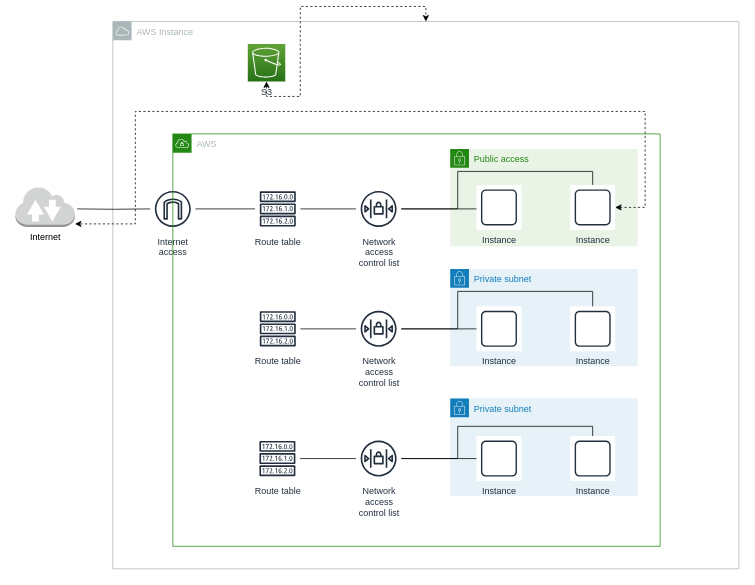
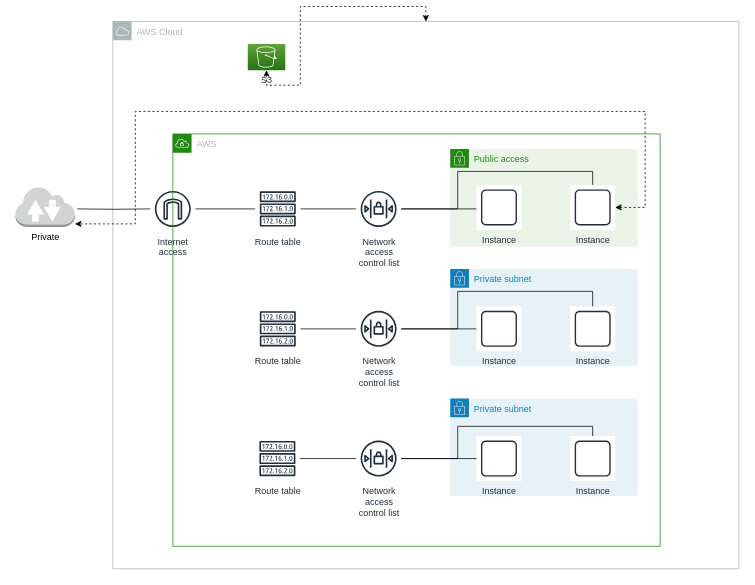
  <mxCell id="0" />
  <mxCell id="1" parent="0" />
- <mxCell id="2" value="AWS Instance" style="sketch=0;outlineConnect=0;gradientColor=none;html=1;whiteSpace=wrap;fontSize=12;fontStyle=0;shape=mxgraph.aws4.group;grIcon=mxgraph.aws4.group_aws_cloud;strokeColor=#AAB7B8;fillColor=none;verticalAlign=top;align=left;spacingLeft=30;fontColor=#AAB7B8;dashed=0;" parent="1" vertex="1"><mxGeometry x="150" y="20" width="835" height="730" as="geometry" /></mxCell>
+ <mxCell id="2" value="AWS Cloud" style="sketch=0;outlineConnect=0;gradientColor=none;html=1;whiteSpace=wrap;fontSize=12;fontStyle=0;shape=mxgraph.aws4.group;grIcon=mxgraph.aws4.group_aws_cloud;strokeColor=#AAB7B8;fillColor=none;verticalAlign=top;align=left;spacingLeft=30;fontColor=#AAB7B8;dashed=0;" parent="1" vertex="1"><mxGeometry x="150" y="20" width="835" height="730" as="geometry" /></mxCell>
  <mxCell id="3" value="Public access" style="points=[[0,0],[0.25,0],[0.5,0],[0.75,0],[1,0],[1,0.25],[1,0.5],[1,0.75],[1,1],[0.75,1],[0.5,1],[0.25,1],[0,1],[0,0.75],[0,0.5],[0,0.25]];outlineConnect=0;gradientColor=none;html=1;whiteSpace=wrap;fontSize=12;fontStyle=0;container=1;pointerEvents=0;collapsible=0;recursiveResize=0;shape=mxgraph.aws4.group;grIcon=mxgraph.aws4.group_security_group;grStroke=0;strokeColor=#248814;fillColor=#E9F3E6;verticalAlign=top;align=left;spacingLeft=30;fontColor=#248814;dashed=0;" parent="1" vertex="1"><mxGeometry x="600" y="190" width="250" height="130" as="geometry" /></mxCell>
  <mxCell id="4" value="Instance" style="sketch=0;outlineConnect=0;fontColor=#232F3E;gradientColor=none;strokeColor=#232F3E;fillColor=#ffffff;dashed=0;verticalLabelPosition=bottom;verticalAlign=top;align=center;html=1;fontSize=12;fontStyle=0;aspect=fixed;shape=mxgraph.aws4.resourceIcon;resIcon=mxgraph.aws4.instance;flipV=0;" parent="3" vertex="1"><mxGeometry x="35" y="48" width="60" height="60" as="geometry" /></mxCell>
  <mxCell id="5" value="Instance" style="sketch=0;outlineConnect=0;fontColor=#232F3E;gradientColor=none;strokeColor=#232F3E;fillColor=#ffffff;dashed=0;verticalLabelPosition=bottom;verticalAlign=top;align=center;html=1;fontSize=12;fontStyle=0;aspect=fixed;shape=mxgraph.aws4.resourceIcon;resIcon=mxgraph.aws4.instance;flipV=0;" parent="3" vertex="1"><mxGeometry x="160" y="48" width="60" height="60" as="geometry" /></mxCell>
  <mxCell id="6" style="edgeStyle=orthogonalEdgeStyle;rounded=0;orthogonalLoop=1;jettySize=auto;html=1;endArrow=none;endFill=0;" parent="1" target="8" edge="1"><mxGeometry relative="1" as="geometry"><mxPoint x="102.5" y="270" as="sourcePoint" /></mxGeometry></mxCell>
  <mxCell id="7" style="edgeStyle=orthogonalEdgeStyle;rounded=0;orthogonalLoop=1;jettySize=auto;html=1;endArrow=none;endFill=0;" parent="1" source="8" target="10" edge="1"><mxGeometry relative="1" as="geometry" /></mxCell>
  <mxCell id="8" value="Internet&#10;access" style="sketch=0;outlineConnect=0;fontColor=#232F3E;gradientColor=none;strokeColor=#232F3E;fillColor=#ffffff;dashed=0;verticalLabelPosition=bottom;verticalAlign=top;align=center;html=1;fontSize=12;fontStyle=0;aspect=fixed;shape=mxgraph.aws4.resourceIcon;resIcon=mxgraph.aws4.internet_gateway;flipV=0;" parent="1" vertex="1"><mxGeometry x="200" y="240" width="60" height="60" as="geometry" /></mxCell>
  <mxCell id="9" style="edgeStyle=orthogonalEdgeStyle;rounded=0;orthogonalLoop=1;jettySize=auto;html=1;endArrow=none;endFill=0;" parent="1" source="10" target="14" edge="1"><mxGeometry relative="1" as="geometry" /></mxCell>
  <mxCell id="10" value="Route table" style="sketch=0;outlineConnect=0;fontColor=#232F3E;gradientColor=none;strokeColor=#232F3E;fillColor=#ffffff;dashed=0;verticalLabelPosition=bottom;verticalAlign=top;align=center;html=1;fontSize=12;fontStyle=0;aspect=fixed;shape=mxgraph.aws4.resourceIcon;resIcon=mxgraph.aws4.route_table;flipV=0;" parent="1" vertex="1"><mxGeometry x="340" y="240" width="60" height="60" as="geometry" /></mxCell>
  <mxCell id="11" style="edgeStyle=orthogonalEdgeStyle;rounded=0;orthogonalLoop=1;jettySize=auto;html=1;endArrow=none;endFill=0;" parent="1" source="14" target="4" edge="1"><mxGeometry relative="1" as="geometry"><Array as="points"><mxPoint x="610" y="270" /><mxPoint x="610" y="270" /></Array></mxGeometry></mxCell>
  <mxCell id="12" style="edgeStyle=orthogonalEdgeStyle;rounded=0;orthogonalLoop=1;jettySize=auto;html=1;endArrow=none;endFill=0;" parent="1" source="14" target="5" edge="1"><mxGeometry relative="1" as="geometry"><Array as="points"><mxPoint x="610" y="270" /><mxPoint x="610" y="220" /><mxPoint x="790" y="220" /></Array></mxGeometry></mxCell>
  <mxCell id="13" value="AWS" style="points=[[0,0],[0.25,0],[0.5,0],[0.75,0],[1,0],[1,0.25],[1,0.5],[1,0.75],[1,1],[0.75,1],[0.5,1],[0.25,1],[0,1],[0,0.75],[0,0.5],[0,0.25]];outlineConnect=0;gradientColor=none;html=1;whiteSpace=wrap;fontSize=12;fontStyle=0;container=1;pointerEvents=0;collapsible=0;recursiveResize=0;shape=mxgraph.aws4.group;grIcon=mxgraph.aws4.group_vpc;strokeColor=#248814;fillColor=none;verticalAlign=top;align=left;spacingLeft=30;fontColor=#AAB7B8;dashed=0;" parent="1" vertex="1"><mxGeometry x="230" y="170" width="650" height="550" as="geometry" /></mxCell>
  <mxCell id="14" value="Network&#10;access&#10;control list" style="sketch=0;outlineConnect=0;fontColor=#232F3E;gradientColor=none;strokeColor=#232F3E;fillColor=#ffffff;dashed=0;verticalLabelPosition=bottom;verticalAlign=top;align=center;html=1;fontSize=12;fontStyle=0;aspect=fixed;shape=mxgraph.aws4.resourceIcon;resIcon=mxgraph.aws4.network_access_control_list;flipV=0;" parent="1" vertex="1"><mxGeometry x="474.5" y="240" width="60" height="60" as="geometry" /></mxCell>
  <mxCell id="15" value="Private subnet" style="points=[[0,0],[0.25,0],[0.5,0],[0.75,0],[1,0],[1,0.25],[1,0.5],[1,0.75],[1,1],[0.75,1],[0.5,1],[0.25,1],[0,1],[0,0.75],[0,0.5],[0,0.25]];outlineConnect=0;gradientColor=none;html=1;whiteSpace=wrap;fontSize=12;fontStyle=0;container=1;pointerEvents=0;collapsible=0;recursiveResize=0;shape=mxgraph.aws4.group;grIcon=mxgraph.aws4.group_security_group;grStroke=0;strokeColor=#147EBA;fillColor=#E6F2F8;verticalAlign=top;align=left;spacingLeft=30;fontColor=#147EBA;dashed=0;" parent="1" vertex="1"><mxGeometry x="600" y="350" width="250" height="130" as="geometry" /></mxCell>
  <mxCell id="16" value="Instance" style="sketch=0;outlineConnect=0;fontColor=#232F3E;gradientColor=none;strokeColor=#232F3E;fillColor=#ffffff;dashed=0;verticalLabelPosition=bottom;verticalAlign=top;align=center;html=1;fontSize=12;fontStyle=0;aspect=fixed;shape=mxgraph.aws4.resourceIcon;resIcon=mxgraph.aws4.instance;flipV=0;" parent="15" vertex="1"><mxGeometry x="35" y="50" width="60" height="60" as="geometry" /></mxCell>
  <mxCell id="17" value="Instance" style="sketch=0;outlineConnect=0;fontColor=#232F3E;gradientColor=none;strokeColor=#232F3E;fillColor=#ffffff;dashed=0;verticalLabelPosition=bottom;verticalAlign=top;align=center;html=1;fontSize=12;fontStyle=0;aspect=fixed;shape=mxgraph.aws4.resourceIcon;resIcon=mxgraph.aws4.instance;flipV=0;" parent="15" vertex="1"><mxGeometry x="160" y="50" width="60" height="60" as="geometry" /></mxCell>
  <mxCell id="18" style="edgeStyle=orthogonalEdgeStyle;rounded=0;orthogonalLoop=1;jettySize=auto;html=1;endArrow=none;endFill=0;" parent="1" source="19" target="22" edge="1"><mxGeometry relative="1" as="geometry" /></mxCell>
  <mxCell id="19" value="Route table" style="sketch=0;outlineConnect=0;fontColor=#232F3E;gradientColor=none;strokeColor=#232F3E;fillColor=#ffffff;dashed=0;verticalLabelPosition=bottom;verticalAlign=top;align=center;html=1;fontSize=12;fontStyle=0;aspect=fixed;shape=mxgraph.aws4.resourceIcon;resIcon=mxgraph.aws4.route_table;flipV=0;" parent="1" vertex="1"><mxGeometry x="340" y="400" width="60" height="60" as="geometry" /></mxCell>
  <mxCell id="20" style="edgeStyle=orthogonalEdgeStyle;rounded=0;orthogonalLoop=1;jettySize=auto;html=1;endArrow=none;endFill=0;" parent="1" source="22" target="16" edge="1"><mxGeometry relative="1" as="geometry" /></mxCell>
  <mxCell id="21" style="edgeStyle=orthogonalEdgeStyle;rounded=0;orthogonalLoop=1;jettySize=auto;html=1;endArrow=none;endFill=0;" parent="1" source="22" target="17" edge="1"><mxGeometry relative="1" as="geometry"><Array as="points"><mxPoint x="610" y="430" /><mxPoint x="610" y="380" /><mxPoint x="790" y="380" /></Array></mxGeometry></mxCell>
  <mxCell id="22" value="Network&#10;access&#10;control list" style="sketch=0;outlineConnect=0;fontColor=#232F3E;gradientColor=none;strokeColor=#232F3E;fillColor=#ffffff;dashed=0;verticalLabelPosition=bottom;verticalAlign=top;align=center;html=1;fontSize=12;fontStyle=0;aspect=fixed;shape=mxgraph.aws4.resourceIcon;resIcon=mxgraph.aws4.network_access_control_list;flipV=0;" parent="1" vertex="1"><mxGeometry x="474.5" y="400" width="60" height="60" as="geometry" /></mxCell>
  <mxCell id="23" value="Private subnet" style="points=[[0,0],[0.25,0],[0.5,0],[0.75,0],[1,0],[1,0.25],[1,0.5],[1,0.75],[1,1],[0.75,1],[0.5,1],[0.25,1],[0,1],[0,0.75],[0,0.5],[0,0.25]];outlineConnect=0;gradientColor=none;html=1;whiteSpace=wrap;fontSize=12;fontStyle=0;container=1;pointerEvents=0;collapsible=0;recursiveResize=0;shape=mxgraph.aws4.group;grIcon=mxgraph.aws4.group_security_group;grStroke=0;strokeColor=#147EBA;fillColor=#E6F2F8;verticalAlign=top;align=left;spacingLeft=30;fontColor=#147EBA;dashed=0;" parent="1" vertex="1"><mxGeometry x="600" y="523" width="250" height="130" as="geometry" /></mxCell>
  <mxCell id="24" value="Instance" style="sketch=0;outlineConnect=0;fontColor=#232F3E;gradientColor=none;strokeColor=#232F3E;fillColor=#ffffff;dashed=0;verticalLabelPosition=bottom;verticalAlign=top;align=center;html=1;fontSize=12;fontStyle=0;aspect=fixed;shape=mxgraph.aws4.resourceIcon;resIcon=mxgraph.aws4.instance;flipV=0;" parent="23" vertex="1"><mxGeometry x="35" y="50" width="60" height="60" as="geometry" /></mxCell>
  <mxCell id="25" value="Instance" style="sketch=0;outlineConnect=0;fontColor=#232F3E;gradientColor=none;strokeColor=#232F3E;fillColor=#ffffff;dashed=0;verticalLabelPosition=bottom;verticalAlign=top;align=center;html=1;fontSize=12;fontStyle=0;aspect=fixed;shape=mxgraph.aws4.resourceIcon;resIcon=mxgraph.aws4.instance;flipV=0;" parent="23" vertex="1"><mxGeometry x="160" y="50" width="60" height="60" as="geometry" /></mxCell>
  <mxCell id="26" style="edgeStyle=orthogonalEdgeStyle;rounded=0;orthogonalLoop=1;jettySize=auto;html=1;endArrow=none;endFill=0;" parent="1" source="27" target="30" edge="1"><mxGeometry relative="1" as="geometry" /></mxCell>
  <mxCell id="27" value="Route table" style="sketch=0;outlineConnect=0;fontColor=#232F3E;gradientColor=none;strokeColor=#232F3E;fillColor=#ffffff;dashed=0;verticalLabelPosition=bottom;verticalAlign=top;align=center;html=1;fontSize=12;fontStyle=0;aspect=fixed;shape=mxgraph.aws4.resourceIcon;resIcon=mxgraph.aws4.route_table;flipV=0;" parent="1" vertex="1"><mxGeometry x="339.5" y="573" width="60" height="60" as="geometry" /></mxCell>
  <mxCell id="28" style="edgeStyle=orthogonalEdgeStyle;rounded=0;orthogonalLoop=1;jettySize=auto;html=1;endArrow=none;endFill=0;" parent="1" source="30" target="24" edge="1"><mxGeometry relative="1" as="geometry" /></mxCell>
  <mxCell id="29" style="edgeStyle=orthogonalEdgeStyle;rounded=0;orthogonalLoop=1;jettySize=auto;html=1;endArrow=none;endFill=0;" parent="1" source="30" target="25" edge="1"><mxGeometry relative="1" as="geometry"><Array as="points"><mxPoint x="610" y="603" /><mxPoint x="610" y="560" /><mxPoint x="790" y="560" /></Array></mxGeometry></mxCell>
  <mxCell id="30" value="Network&#10;access&#10;control list" style="sketch=0;outlineConnect=0;fontColor=#232F3E;gradientColor=none;strokeColor=#232F3E;fillColor=#ffffff;dashed=0;verticalLabelPosition=bottom;verticalAlign=top;align=center;html=1;fontSize=12;fontStyle=0;aspect=fixed;shape=mxgraph.aws4.resourceIcon;resIcon=mxgraph.aws4.network_access_control_list;flipV=0;" parent="1" vertex="1"><mxGeometry x="474.5" y="573" width="60" height="60" as="geometry" /></mxCell>
- <mxCell id="31" value="Internet" style="outlineConnect=0;dashed=0;verticalLabelPosition=bottom;verticalAlign=top;align=center;html=1;shape=mxgraph.aws3.internet_2;fillColor=#D2D3D3;gradientColor=none;" parent="1" vertex="1"><mxGeometry x="20" y="240" width="79.5" height="54" as="geometry" /></mxCell>
+ <mxCell id="31" value="Private" style="outlineConnect=0;dashed=0;verticalLabelPosition=bottom;verticalAlign=top;align=center;html=1;shape=mxgraph.aws3.internet_2;fillColor=#D2D3D3;gradientColor=none;" parent="1" vertex="1"><mxGeometry x="20" y="240" width="79.5" height="54" as="geometry" /></mxCell>
  <mxCell id="32" style="edgeStyle=orthogonalEdgeStyle;rounded=0;orthogonalLoop=1;jettySize=auto;html=1;dashed=1;startArrow=classic;startFill=1;" parent="1" source="33" target="2" edge="1"><mxGeometry relative="1" as="geometry" /></mxCell>
- <mxCell id="33" value="S3" style="sketch=0;points=[[0,0,0],[0.25,0,0],[0.5,0,0],[0.75,0,0],[1,0,0],[0,1,0],[0.25,1,0],[0.5,1,0],[0.75,1,0],[1,1,0],[0,0.25,0],[0,0.5,0],[0,0.75,0],[1,0.25,0],[1,0.5,0],[1,0.75,0]];outlineConnect=0;fontColor=#232F3E;gradientColor=#60A337;gradientDirection=north;fillColor=#277116;strokeColor=#ffffff;dashed=0;verticalLabelPosition=bottom;verticalAlign=top;align=center;html=1;fontSize=12;fontStyle=0;aspect=fixed;shape=mxgraph.aws4.resourceIcon;resIcon=mxgraph.aws4.s3;" parent="1" vertex="1"><mxGeometry x="330" y="50" width="50" height="50" as="geometry" /></mxCell>
+ <mxCell id="33" value="S3" style="sketch=0;points=[[0,0,0],[0.25,0,0],[0.5,0,0],[0.75,0,0],[1,0,0],[0,1,0],[0.25,1,0],[0.5,1,0],[0.75,1,0],[1,1,0],[0,0.25,0],[0,0.5,0],[0,0.75,0],[1,0.25,0],[1,0.5,0],[1,0.75,0]];outlineConnect=0;fontColor=#232F3E;gradientColor=#60A337;gradientDirection=north;fillColor=#277116;strokeColor=#ffffff;dashed=0;verticalLabelPosition=bottom;verticalAlign=top;align=center;html=1;fontSize=12;fontStyle=0;aspect=fixed;shape=mxgraph.aws4.resourceIcon;resIcon=mxgraph.aws4.s3;" parent="1" vertex="1"><mxGeometry x="330" y="50" width="50" height="35" as="geometry" /></mxCell>
  <mxCell id="34" style="edgeStyle=orthogonalEdgeStyle;rounded=0;orthogonalLoop=1;jettySize=auto;html=1;dashed=1;startArrow=classic;startFill=1;" parent="1" source="5" target="31" edge="1"><mxGeometry relative="1" as="geometry"><Array as="points"><mxPoint x="860" y="268" /><mxPoint x="860" y="140" /><mxPoint x="180" y="140" /><mxPoint x="180" y="290" /></Array></mxGeometry></mxCell>
